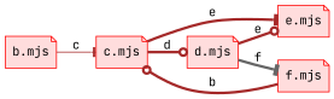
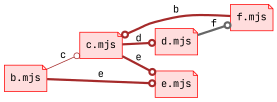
  strict digraph {
    fontname="JetBrains Mono"
    rankdir=LR
    node [color=red fillcolor="#FFDDDD" fontname="JetBrains Mono" shape=note style=filled]
    edge [arrowhead=odot color=brown fontname="JetBrains Mono" penwidth=3]
    n1 [label="b.mjs"]
    n2 [label="c.mjs"]
    n3 [label="d.mjs"]
    n4 [label="e.mjs"]
    n5 [label="f.mjs"]
-   n1 -> n2 [arrowhead=tee label=c penwidth=""]
+   n1 -> n2 [label=c penwidth=""]
    n2 -> n3 [label=d]
-   n2 -> n4 [arrowhead=tee label=e]
-   n3 -> n4 [label=e]
-   n3 -> n5 [arrowhead=tee color=gray40 label=f]
+   n2 -> n4 [label=e]
+   n1 -> n4 [label=e]
+   n3 -> n5 [color=gray40 label=f]
    n5 -> n2 [label=b]
  }
